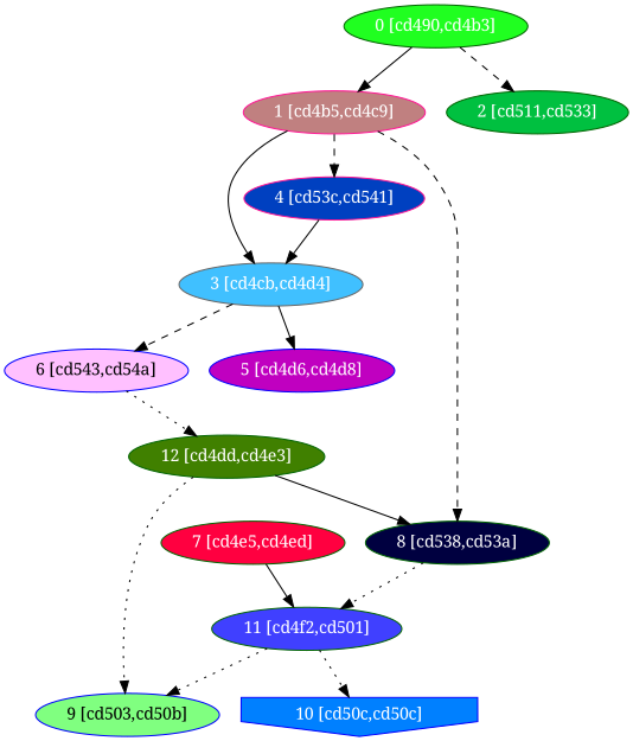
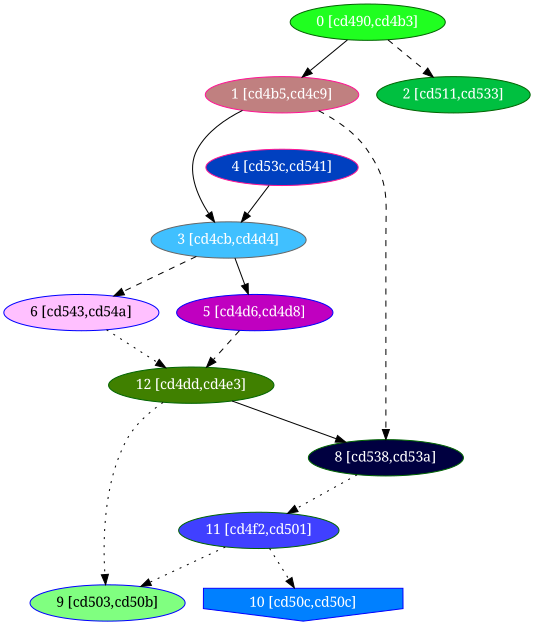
  digraph {
    fontname="Noto Serif"
    node [color=darkgreen fontcolor="#ffffff" fontname="Noto Serif" shape=oval style=filled]
    edge [fontname="Noto Serif" style=solid]
    n1 [fillcolor="#20FF20" label="0 [cd490,cd4b3]"]
    n2 [color=deeppink fillcolor="#C08080" label="1 [cd4b5,cd4c9]"]
    n3 [fillcolor="#00C040" label="2 [cd511,cd533]"]
    n4 [color=gray40 fillcolor="#40C0FF" label="3 [cd4cb,cd4d4]"]
    n5 [color=deeppink fillcolor="#0040C0" label="4 [cd53c,cd541]"]
    n6 [fillcolor="#000040" label="8 [cd538,cd53a]"]
    n7 [color=blue fillcolor="#C000C0" label="5 [cd4d6,cd4d8]"]
    n8 [color=blue fillcolor="#FFC0FF" fontcolor="#000000" label="6 [cd543,cd54a]"]
    n9 [fillcolor="#4040FF" label="11 [cd4f2,cd501]"]
    n10 [fillcolor="#408000" label="12 [cd4dd,cd4e3]"]
    n11 [color=blue fillcolor="#80FF80" fontcolor="#000000" label="9 [cd503,cd50b]"]
-   n12 [fillcolor="#FF0040" label="7 [cd4e5,cd4ed]"]
    n13 [color=blue fillcolor="#0080FF" label="10 [cd50c,cd50c]" shape=invhouse]
    n1 -> n2
    n1 -> n3 [style=dashed]
    n2 -> n4
-   n2 -> n5 [style=dashed]
    n2 -> n6 [style=dashed]
    n4 -> n7
    n4 -> n8 [style=dashed]
    n5 -> n4
    n6 -> n9 [style=dotted]
+   n7 -> n10 [style=dashed]
    n8 -> n10 [style=dotted]
    n9 -> n11 [style=dotted]
    n9 -> n13 [style=dotted]
    n10 -> n6
    n10 -> n11 [style=dotted]
-   n12 -> n9
  }
